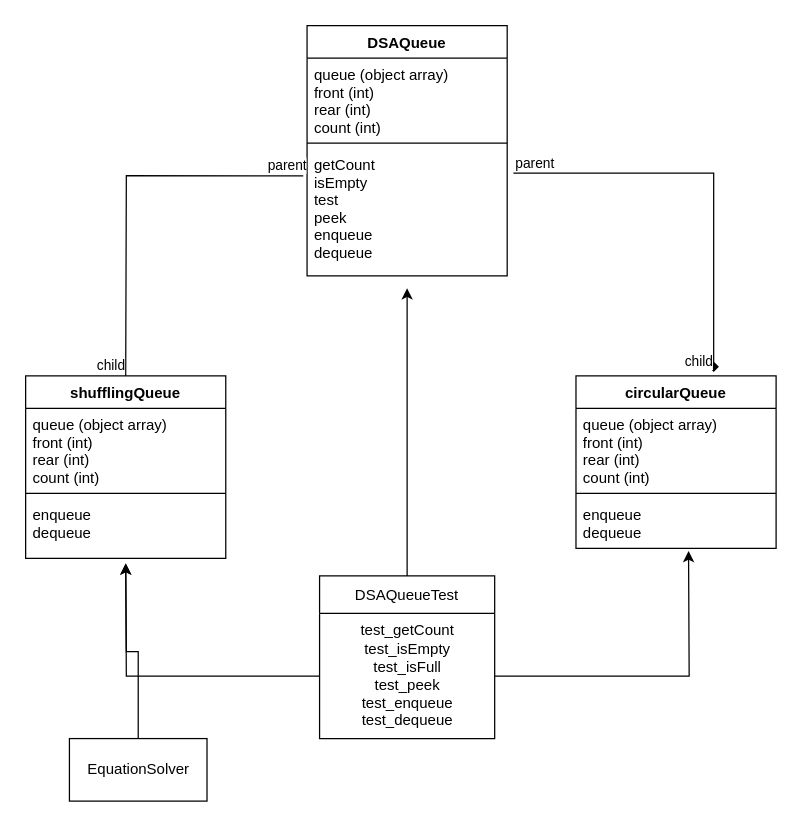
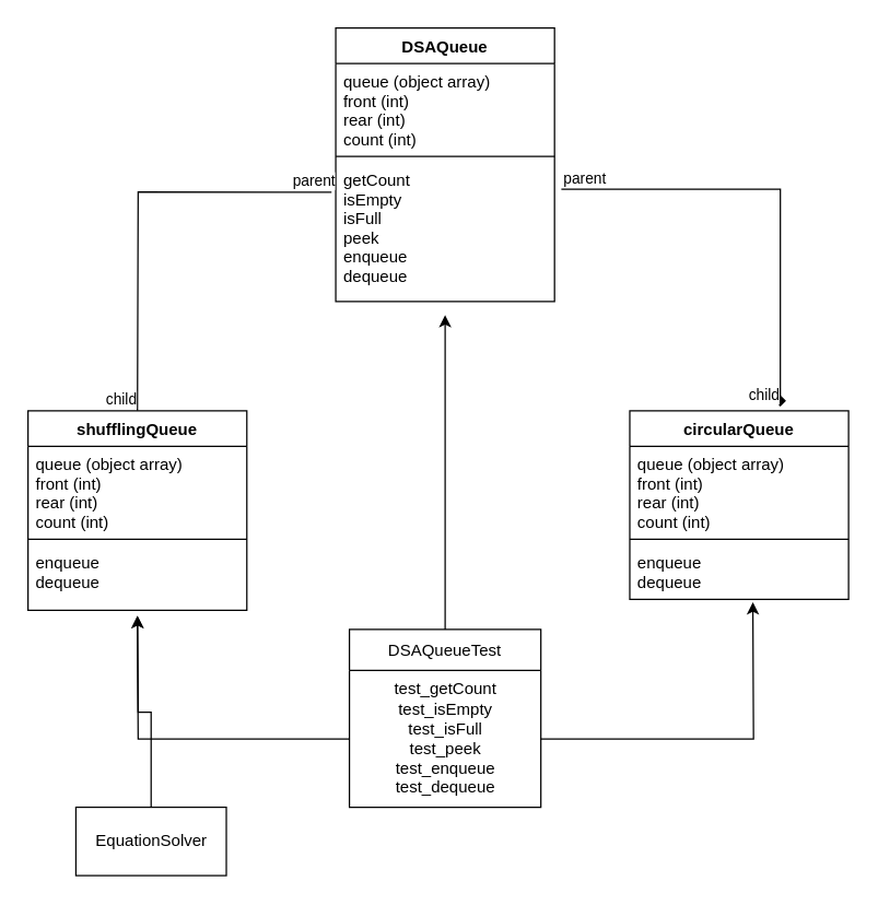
  <mxCell id="0" />
  <mxCell id="1" parent="0" />
  <mxCell id="2" value="DSAQueue" style="swimlane;fontStyle=1;align=center;verticalAlign=top;childLayout=stackLayout;horizontal=1;startSize=26;horizontalStack=0;resizeParent=1;resizeParentMax=0;resizeLast=0;collapsible=1;marginBottom=0;" parent="1" vertex="1"><mxGeometry x="245" y="20" width="160" height="200" as="geometry" /></mxCell>
  <mxCell id="3" value="queue (object array)&#10;front (int)&#10;rear (int)&#10;count (int)" style="text;strokeColor=none;fillColor=none;align=left;verticalAlign=top;spacingLeft=4;spacingRight=4;overflow=hidden;rotatable=0;points=[[0,0.5],[1,0.5]];portConstraint=eastwest;" parent="2" vertex="1"><mxGeometry y="26" width="160" height="64" as="geometry" /></mxCell>
  <mxCell id="4" value="" style="line;strokeWidth=1;fillColor=none;align=left;verticalAlign=middle;spacingTop=-1;spacingLeft=3;spacingRight=3;rotatable=0;labelPosition=right;points=[];portConstraint=eastwest;" parent="2" vertex="1"><mxGeometry y="90" width="160" height="8" as="geometry" /></mxCell>
- <mxCell id="5" value="getCount&#10;isEmpty&#10;test&#10;peek&#10;enqueue&#10;dequeue" style="text;strokeColor=none;fillColor=none;align=left;verticalAlign=top;spacingLeft=4;spacingRight=4;overflow=hidden;rotatable=0;points=[[0,0.5],[1,0.5]];portConstraint=eastwest;" parent="2" vertex="1"><mxGeometry y="98" width="160" height="102" as="geometry" /></mxCell>
+ <mxCell id="5" value="getCount&#10;isEmpty&#10;isFull&#10;peek&#10;enqueue&#10;dequeue" style="text;strokeColor=none;fillColor=none;align=left;verticalAlign=top;spacingLeft=4;spacingRight=4;overflow=hidden;rotatable=0;points=[[0,0.5],[1,0.5]];portConstraint=eastwest;" parent="2" vertex="1"><mxGeometry y="98" width="160" height="102" as="geometry" /></mxCell>
  <mxCell id="6" value="shufflingQueue" style="swimlane;fontStyle=1;align=center;verticalAlign=top;childLayout=stackLayout;horizontal=1;startSize=26;horizontalStack=0;resizeParent=1;resizeParentMax=0;resizeLast=0;collapsible=1;marginBottom=0;" parent="1" vertex="1"><mxGeometry x="20" y="300" width="160" height="146" as="geometry" /></mxCell>
  <mxCell id="7" value="queue (object array)&#10;front (int)&#10;rear (int)&#10;count (int)" style="text;strokeColor=none;fillColor=none;align=left;verticalAlign=top;spacingLeft=4;spacingRight=4;overflow=hidden;rotatable=0;points=[[0,0.5],[1,0.5]];portConstraint=eastwest;" parent="6" vertex="1"><mxGeometry y="26" width="160" height="64" as="geometry" /></mxCell>
  <mxCell id="8" value="" style="line;strokeWidth=1;fillColor=none;align=left;verticalAlign=middle;spacingTop=-1;spacingLeft=3;spacingRight=3;rotatable=0;labelPosition=right;points=[];portConstraint=eastwest;" parent="6" vertex="1"><mxGeometry y="90" width="160" height="8" as="geometry" /></mxCell>
  <mxCell id="9" value="enqueue&#10;dequeue&#10;" style="text;strokeColor=none;fillColor=none;align=left;verticalAlign=top;spacingLeft=4;spacingRight=4;overflow=hidden;rotatable=0;points=[[0,0.5],[1,0.5]];portConstraint=eastwest;" parent="6" vertex="1"><mxGeometry y="98" width="160" height="48" as="geometry" /></mxCell>
  <mxCell id="10" value="circularQueue" style="swimlane;fontStyle=1;align=center;verticalAlign=top;childLayout=stackLayout;horizontal=1;startSize=26;horizontalStack=0;resizeParent=1;resizeParentMax=0;resizeLast=0;collapsible=1;marginBottom=0;" parent="1" vertex="1"><mxGeometry x="460" y="300" width="160" height="138" as="geometry" /></mxCell>
  <mxCell id="11" value="queue (object array)&#10;front (int)&#10;rear (int)&#10;count (int)" style="text;strokeColor=none;fillColor=none;align=left;verticalAlign=top;spacingLeft=4;spacingRight=4;overflow=hidden;rotatable=0;points=[[0,0.5],[1,0.5]];portConstraint=eastwest;" parent="10" vertex="1"><mxGeometry y="26" width="160" height="64" as="geometry" /></mxCell>
  <mxCell id="12" value="" style="line;strokeWidth=1;fillColor=none;align=left;verticalAlign=middle;spacingTop=-1;spacingLeft=3;spacingRight=3;rotatable=0;labelPosition=right;points=[];portConstraint=eastwest;" parent="10" vertex="1"><mxGeometry y="90" width="160" height="8" as="geometry" /></mxCell>
  <mxCell id="13" value="enqueue&#10;dequeue&#10;" style="text;strokeColor=none;fillColor=none;align=left;verticalAlign=top;spacingLeft=4;spacingRight=4;overflow=hidden;rotatable=0;points=[[0,0.5],[1,0.5]];portConstraint=eastwest;" parent="10" vertex="1"><mxGeometry y="98" width="160" height="40" as="geometry" /></mxCell>
  <mxCell id="14" style="edgeStyle=orthogonalEdgeStyle;rounded=0;orthogonalLoop=1;jettySize=auto;html=1;" edge="1" parent="1" source="15"><mxGeometry relative="1" as="geometry"><mxPoint x="325" y="230" as="targetPoint" /></mxGeometry></mxCell>
  <mxCell id="15" value="DSAQueueTest" style="swimlane;fontStyle=0;childLayout=stackLayout;horizontal=1;startSize=30;fillColor=none;horizontalStack=0;resizeParent=1;resizeParentMax=0;resizeLast=0;collapsible=1;marginBottom=0;" parent="1" vertex="1"><mxGeometry x="255" y="460" width="140" height="130" as="geometry" /></mxCell>
  <mxCell id="16" value="test_getCount&lt;br&gt;test_isEmpty&lt;br&gt;test_isFull&lt;br&gt;test_peek&lt;br&gt;test_enqueue&lt;br&gt;test_dequeue&lt;br&gt;" style="text;html=1;align=center;verticalAlign=middle;resizable=0;points=[];autosize=1;strokeColor=none;fillColor=none;" vertex="1" parent="15"><mxGeometry y="30" width="140" height="100" as="geometry" /></mxCell>
  <mxCell id="17" value="" style="endArrow=none;html=1;edgeStyle=orthogonalEdgeStyle;rounded=0;exitX=-0.019;exitY=0.216;exitDx=0;exitDy=0;exitPerimeter=0;" edge="1" parent="1" source="5"><mxGeometry relative="1" as="geometry"><mxPoint x="210" y="140" as="sourcePoint" /><mxPoint x="100" y="300" as="targetPoint" /></mxGeometry></mxCell>
  <mxCell id="18" value="parent" style="edgeLabel;resizable=0;html=1;align=left;verticalAlign=bottom;" connectable="0" vertex="1" parent="17"><mxGeometry x="-1" relative="1" as="geometry"><mxPoint x="-30" as="offset" /></mxGeometry></mxCell>
  <mxCell id="19" value="child" style="edgeLabel;resizable=0;html=1;align=right;verticalAlign=bottom;" connectable="0" vertex="1" parent="17"><mxGeometry x="1" relative="1" as="geometry" /></mxCell>
  <mxCell id="20" value="" style="endArrow=diamond;html=1;edgeStyle=orthogonalEdgeStyle;rounded=0;entryX=0.688;entryY=-0.022;entryDx=0;entryDy=0;entryPerimeter=0;exitX=1.031;exitY=0.196;exitDx=0;exitDy=0;exitPerimeter=0;" edge="1" parent="1" source="5" target="10"><mxGeometry relative="1" as="geometry"><mxPoint x="410" y="140" as="sourcePoint" /><mxPoint x="570" y="290" as="targetPoint" /></mxGeometry></mxCell>
  <mxCell id="21" value="parent" style="edgeLabel;resizable=0;html=1;align=left;verticalAlign=bottom;" connectable="0" vertex="1" parent="20"><mxGeometry x="-1" relative="1" as="geometry"><mxPoint as="offset" /></mxGeometry></mxCell>
  <mxCell id="22" value="child" style="edgeLabel;resizable=0;html=1;align=right;verticalAlign=bottom;" connectable="0" vertex="1" parent="20"><mxGeometry x="1" relative="1" as="geometry" /></mxCell>
  <mxCell id="23" style="edgeStyle=orthogonalEdgeStyle;rounded=0;orthogonalLoop=1;jettySize=auto;html=1;" edge="1" parent="1" source="24"><mxGeometry relative="1" as="geometry"><mxPoint x="100" y="450" as="targetPoint" /></mxGeometry></mxCell>
  <mxCell id="24" value="EquationSolver" style="html=1;" vertex="1" parent="1"><mxGeometry x="55" y="590" width="110" height="50" as="geometry" /></mxCell>
  <mxCell id="25" style="edgeStyle=orthogonalEdgeStyle;rounded=0;orthogonalLoop=1;jettySize=auto;html=1;" edge="1" parent="1" source="16"><mxGeometry relative="1" as="geometry"><mxPoint x="550" y="440" as="targetPoint" /></mxGeometry></mxCell>
  <mxCell id="26" style="edgeStyle=orthogonalEdgeStyle;rounded=0;orthogonalLoop=1;jettySize=auto;html=1;" edge="1" parent="1" source="16"><mxGeometry relative="1" as="geometry"><mxPoint x="100" y="450" as="targetPoint" /></mxGeometry></mxCell>
